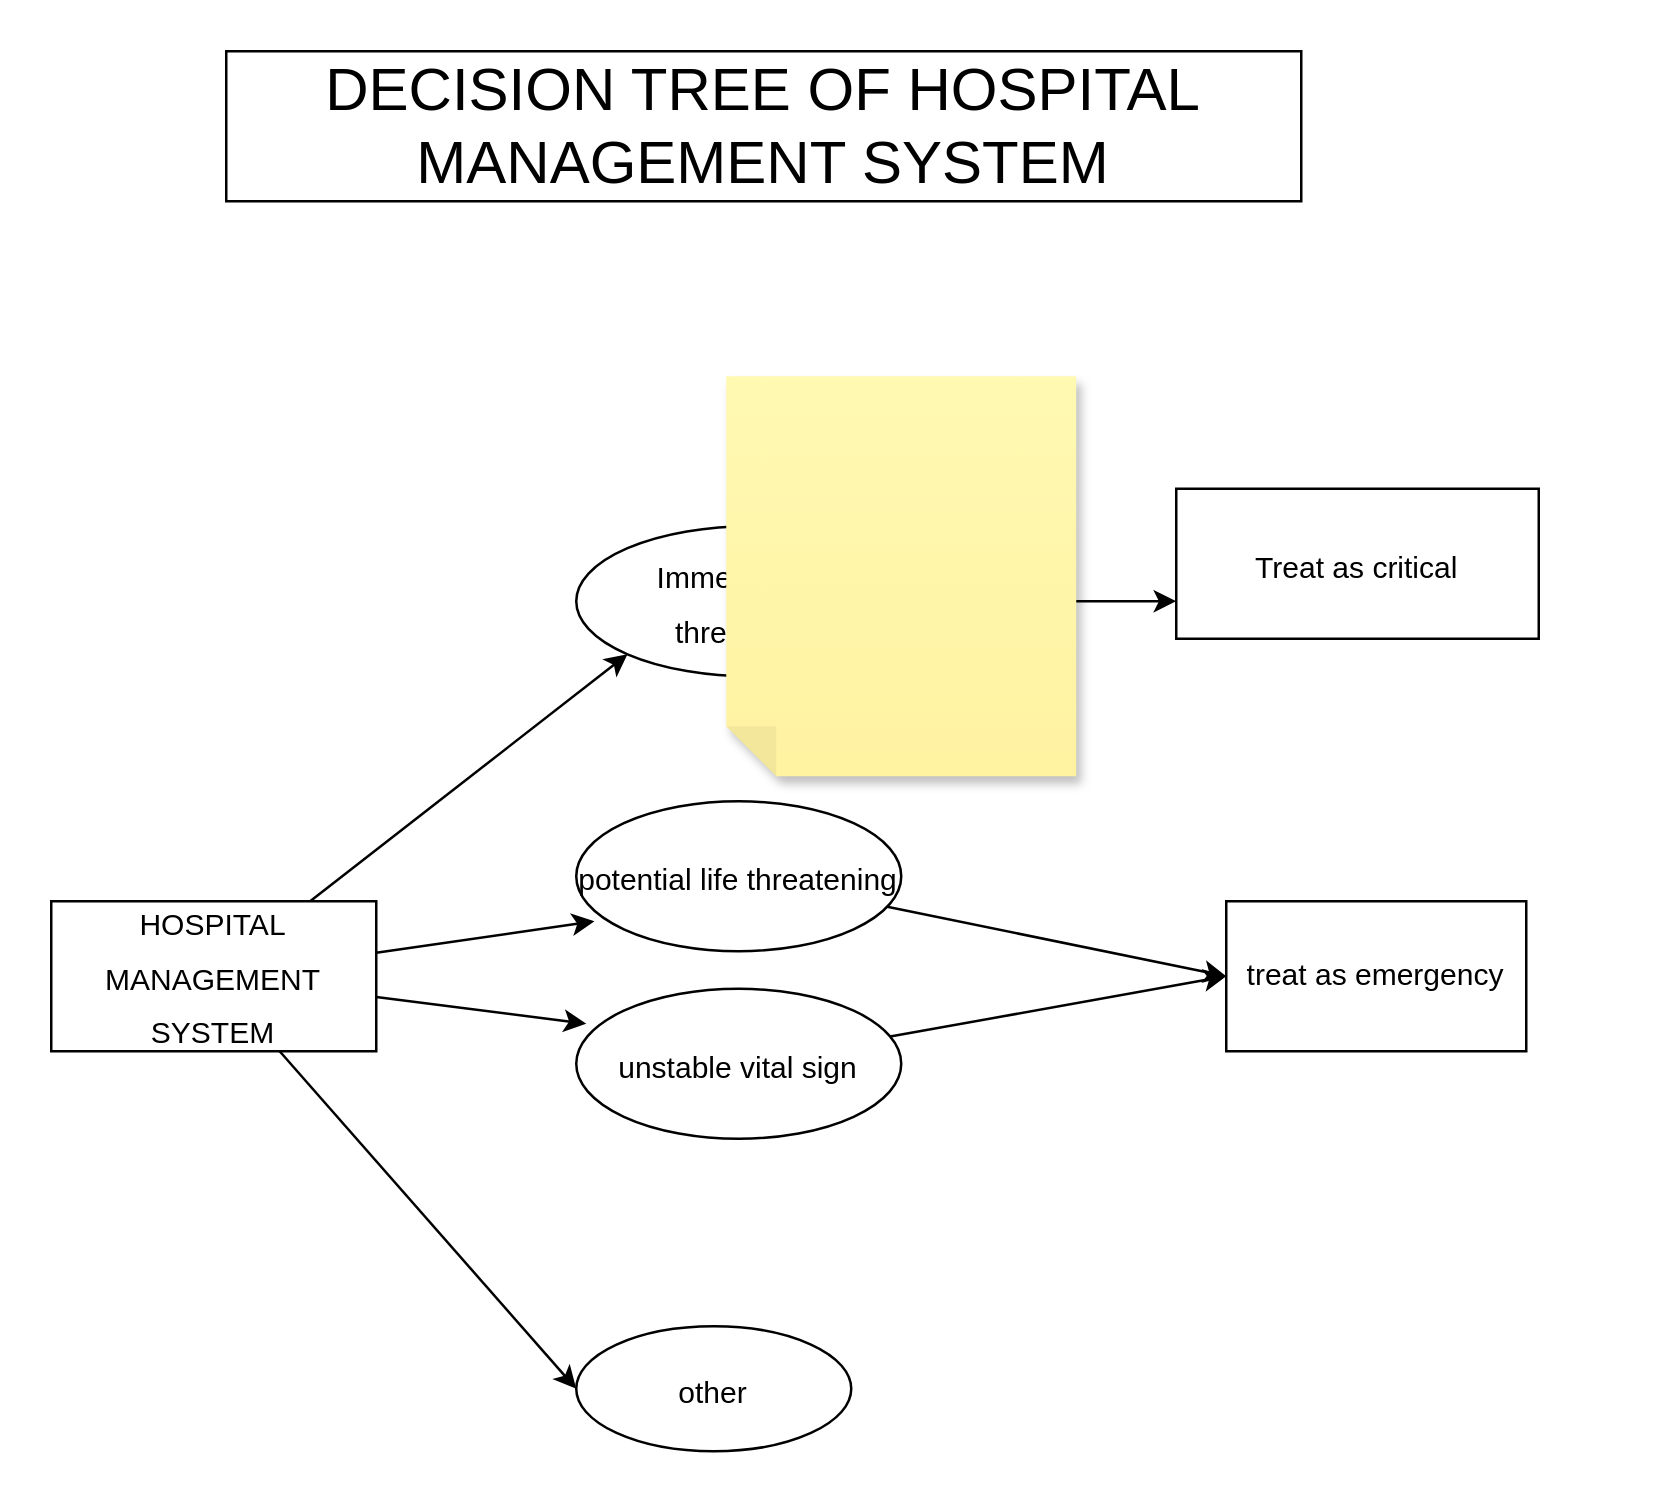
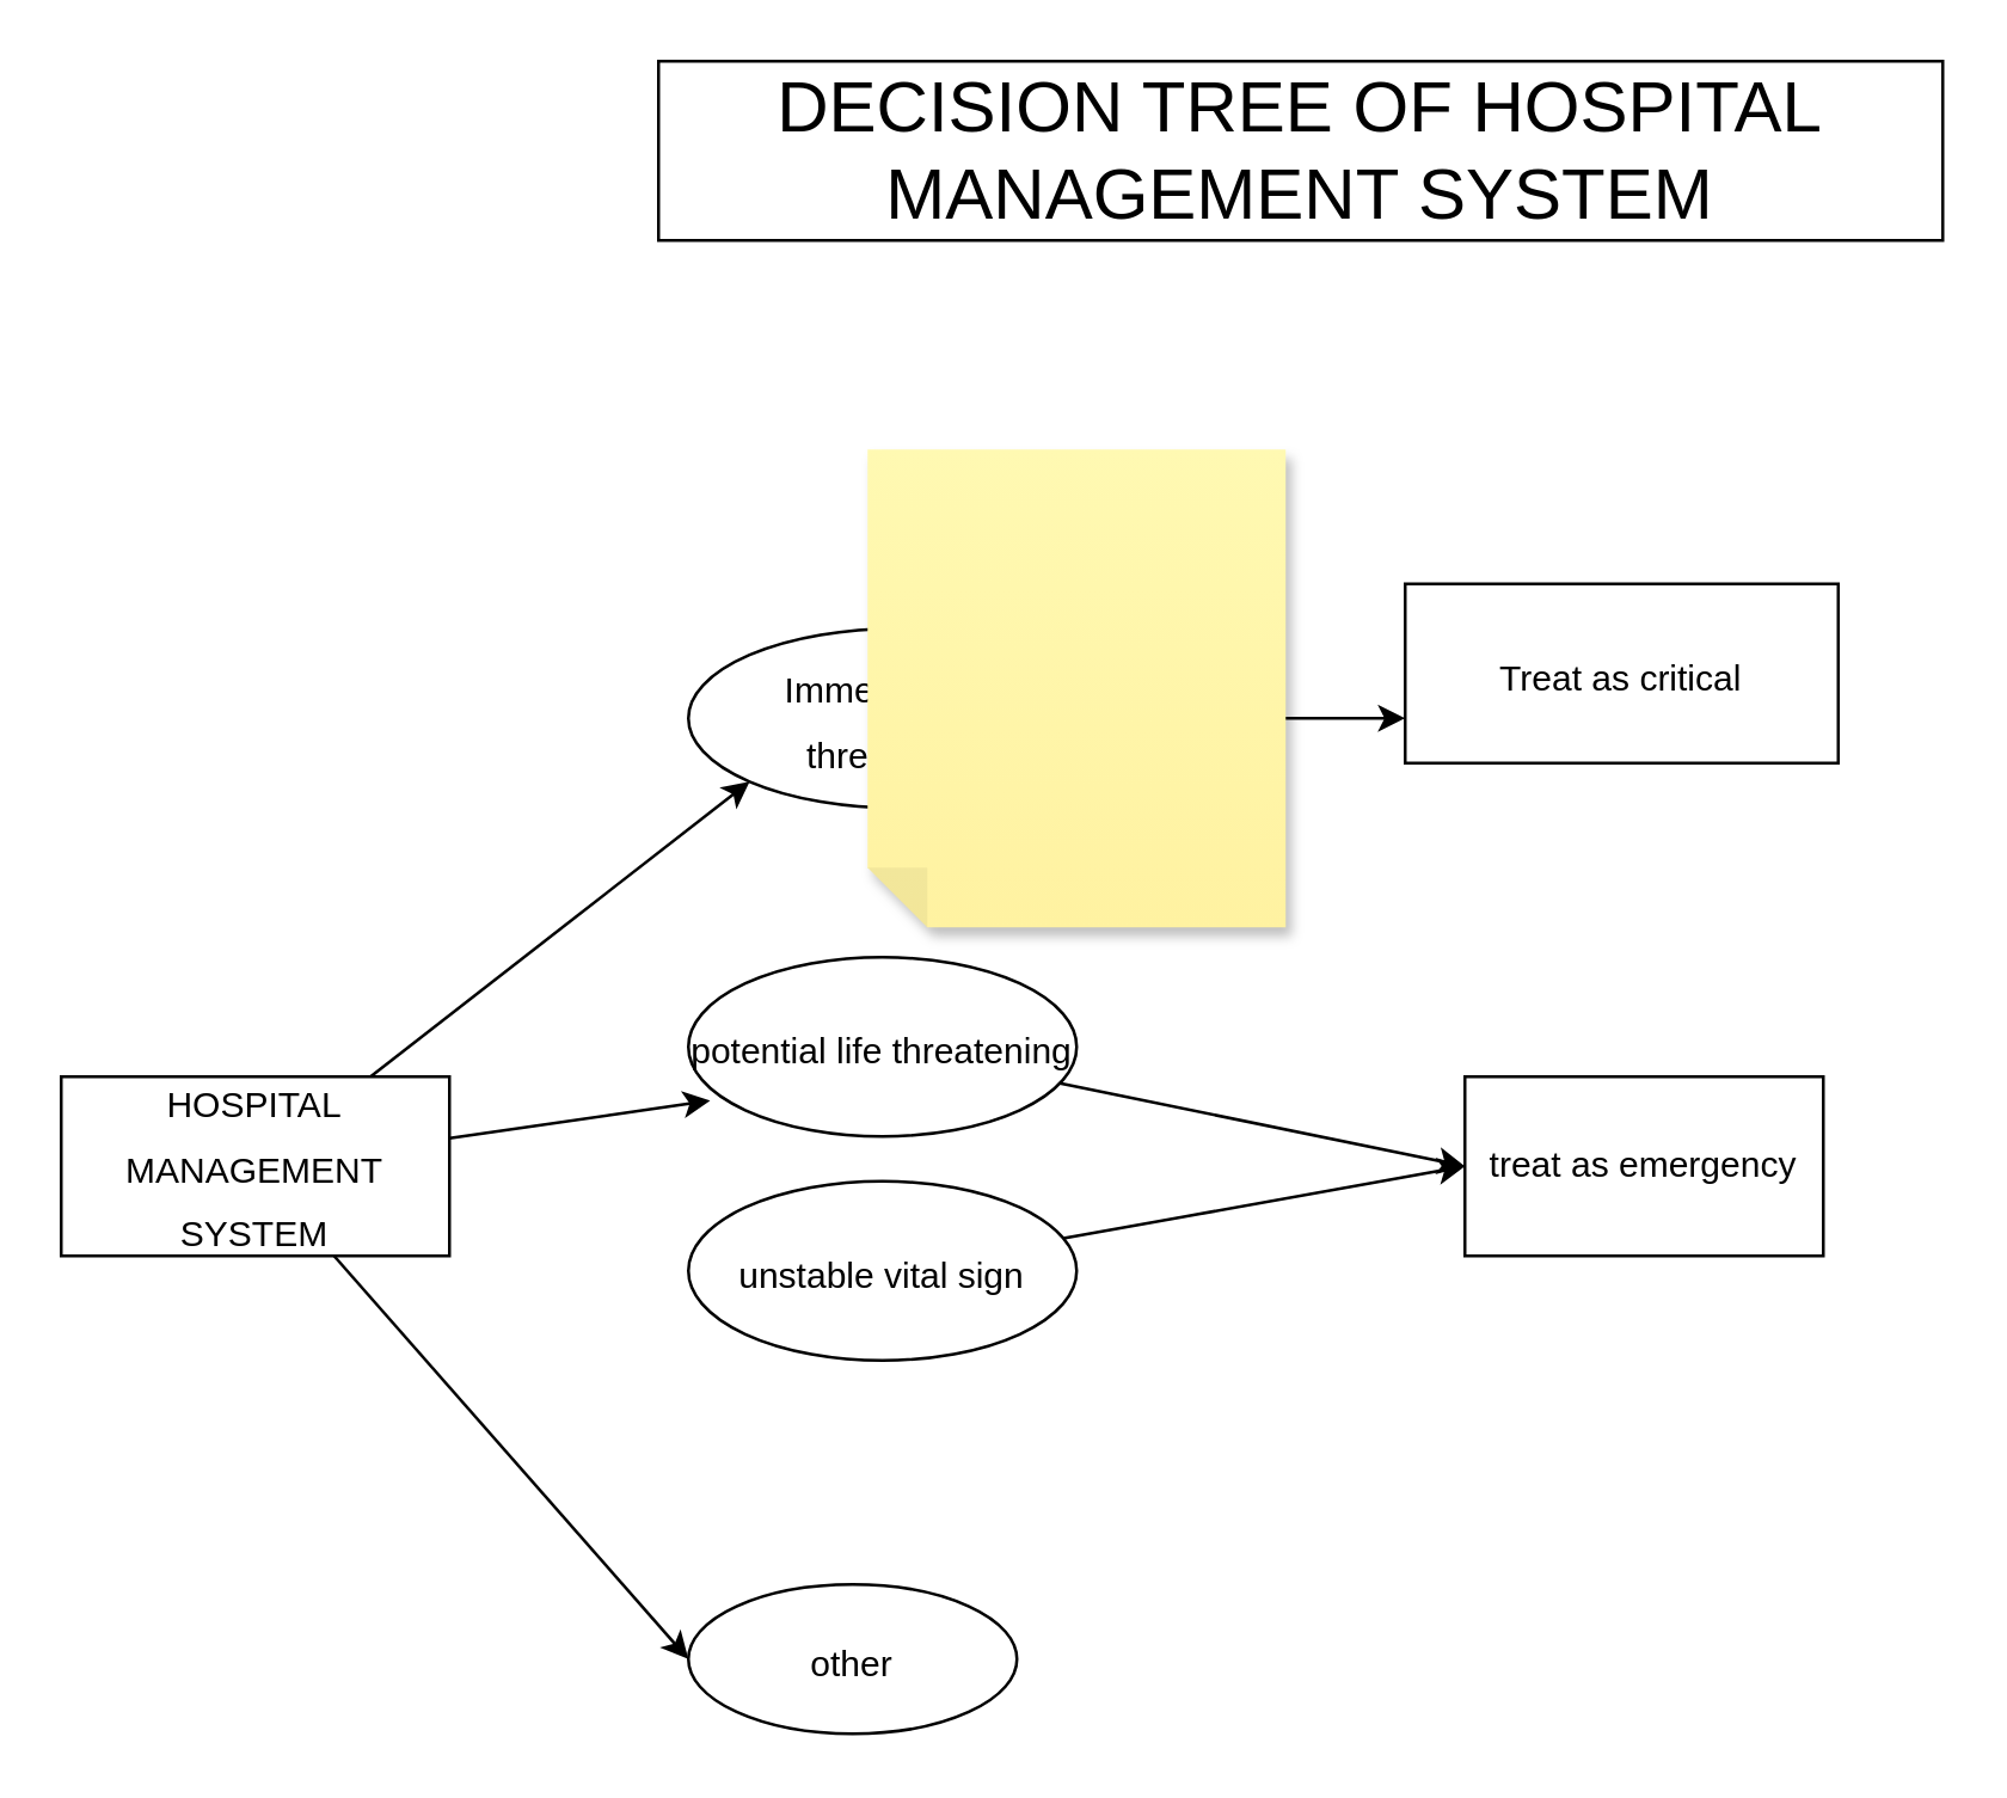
  <mxCell id="0" />
  <mxCell id="1" parent="0" />
  <mxCell id="2" style="edgeStyle=none;html=1;entryX=0.056;entryY=0.8;entryDx=0;entryDy=0;entryPerimeter=0;fontSize=12;" parent="1" source="6" target="10" edge="1"><mxGeometry relative="1" as="geometry" /></mxCell>
- <mxCell id="3" style="edgeStyle=none;html=1;entryX=0.031;entryY=0.233;entryDx=0;entryDy=0;entryPerimeter=0;fontSize=12;" parent="1" source="6" target="12" edge="1"><mxGeometry relative="1" as="geometry" /></mxCell>
  <mxCell id="4" style="edgeStyle=none;html=1;entryX=0;entryY=1;entryDx=0;entryDy=0;fontSize=12;" parent="1" source="6" target="8" edge="1"><mxGeometry relative="1" as="geometry" /></mxCell>
  <mxCell id="5" style="edgeStyle=none;html=1;entryX=0;entryY=0.5;entryDx=0;entryDy=0;fontSize=12;" parent="1" source="6" target="13" edge="1"><mxGeometry relative="1" as="geometry" /></mxCell>
  <mxCell id="6" value="&lt;font style=&quot;font-size: 12px;&quot;&gt;HOSPITAL MANAGEMENT SYSTEM&lt;/font&gt;" style="rounded=0;whiteSpace=wrap;html=1;fontSize=18;" parent="1" vertex="1"><mxGeometry x="20" y="360" width="130" height="60" as="geometry" /></mxCell>
  <mxCell id="7" style="edgeStyle=none;html=1;entryX=0;entryY=0.75;entryDx=0;entryDy=0;fontSize=12;" parent="1" source="8" target="14" edge="1"><mxGeometry relative="1" as="geometry" /></mxCell>
  <mxCell id="8" value="&lt;font style=&quot;font-size: 12px;&quot;&gt;Immediate life threatening&lt;/font&gt;" style="ellipse;whiteSpace=wrap;html=1;fontSize=18;" parent="1" vertex="1"><mxGeometry x="230" y="210" width="140" height="60" as="geometry" /></mxCell>
  <mxCell id="9" style="edgeStyle=none;html=1;entryX=0;entryY=0.5;entryDx=0;entryDy=0;fontSize=12;" parent="1" source="10" target="15" edge="1"><mxGeometry relative="1" as="geometry" /></mxCell>
  <mxCell id="10" value="&lt;font style=&quot;font-size: 12px;&quot;&gt;potential life threatening&lt;/font&gt;" style="ellipse;whiteSpace=wrap;html=1;fontSize=18;" parent="1" vertex="1"><mxGeometry x="230" y="320" width="130" height="60" as="geometry" /></mxCell>
  <mxCell id="11" style="edgeStyle=none;html=1;fontSize=12;" parent="1" source="12" edge="1"><mxGeometry relative="1" as="geometry"><mxPoint x="490" y="390" as="targetPoint" /></mxGeometry></mxCell>
  <mxCell id="12" value="&lt;font style=&quot;font-size: 12px;&quot;&gt;unstable vital sign&lt;/font&gt;" style="ellipse;whiteSpace=wrap;html=1;fontSize=18;" parent="1" vertex="1"><mxGeometry x="230" y="395" width="130" height="60" as="geometry" /></mxCell>
  <mxCell id="13" value="&lt;font style=&quot;font-size: 12px;&quot;&gt;other&lt;/font&gt;" style="ellipse;whiteSpace=wrap;html=1;fontSize=18;" parent="1" vertex="1"><mxGeometry x="230" y="530" width="110" height="50" as="geometry" /></mxCell>
  <mxCell id="14" value="&lt;font style=&quot;font-size: 12px;&quot;&gt;Treat as critical&lt;/font&gt;" style="rounded=0;whiteSpace=wrap;html=1;fontSize=18;" parent="1" vertex="1"><mxGeometry x="470" y="195" width="145" height="60" as="geometry" /></mxCell>
  <mxCell id="15" value="treat as emergency" style="rounded=0;whiteSpace=wrap;html=1;fontSize=12;" parent="1" vertex="1"><mxGeometry x="490" y="360" width="120" height="60" as="geometry" /></mxCell>
- <mxCell id="16" value="&lt;font style=&quot;font-size: 24px;&quot;&gt;DECISION TREE OF HOSPITAL MANAGEMENT SYSTEM&lt;/font&gt;" style="rounded=0;whiteSpace=wrap;html=1;fontSize=12;" parent="1" vertex="1"><mxGeometry x="90" y="20" width="430" height="60" as="geometry" /></mxCell>
+ <mxCell id="16" value="&lt;font style=&quot;font-size: 24px;&quot;&gt;DECISION TREE OF HOSPITAL MANAGEMENT SYSTEM&lt;/font&gt;" style="rounded=0;whiteSpace=wrap;html=1;fontSize=12;" parent="1" vertex="1"><mxGeometry x="220" y="20" width="430" height="60" as="geometry" /></mxCell>
  <mxCell id="17" value="" style="shape=note;whiteSpace=wrap;html=1;backgroundOutline=1;fontColor=#000000;darkOpacity=0.05;fillColor=#FFF9B2;strokeColor=none;fillStyle=solid;direction=west;gradientDirection=north;gradientColor=#FFF2A1;shadow=1;size=20;pointerEvents=1;" vertex="1" parent="1"><mxGeometry x="290" y="150" width="140" height="160" as="geometry" /></mxCell>
